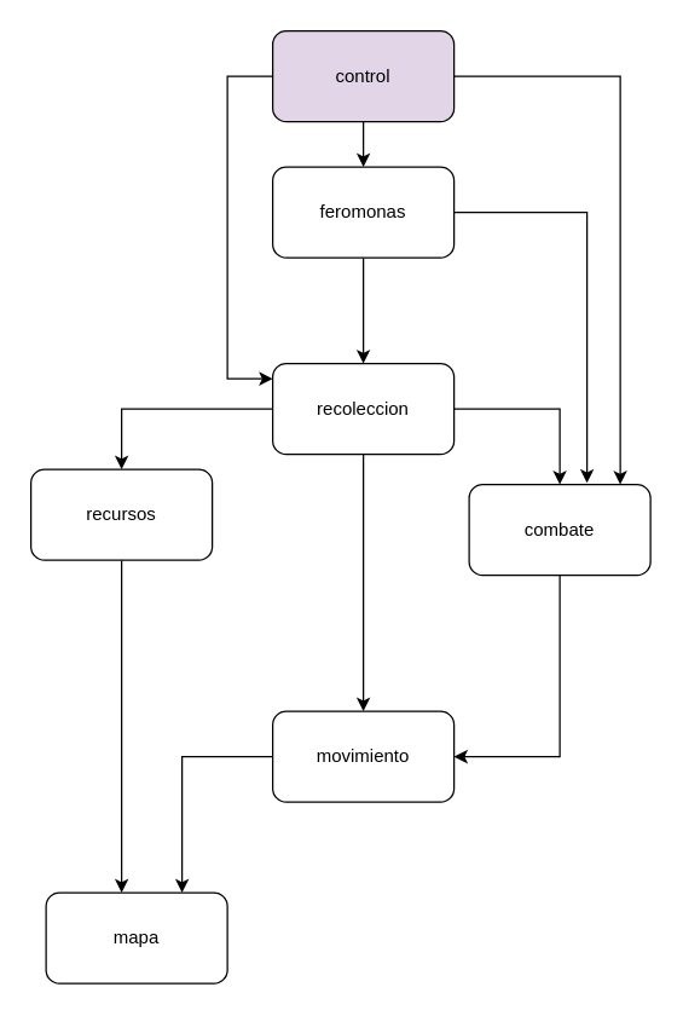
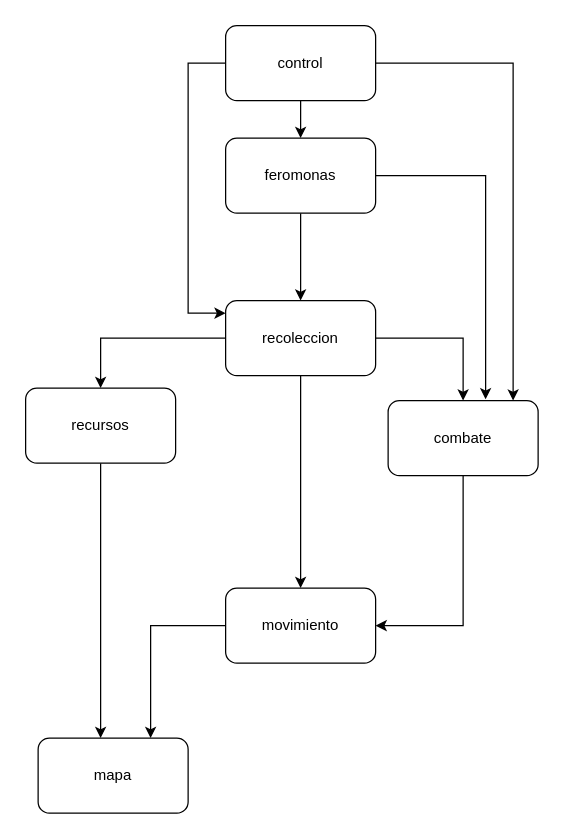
  <mxCell id="0" />
  <mxCell id="1" parent="0" />
  <mxCell id="2" value="" style="edgeStyle=orthogonalEdgeStyle;rounded=0;orthogonalLoop=1;jettySize=auto;html=1;" edge="1" parent="1" source="4" target="19"><mxGeometry relative="1" as="geometry" /></mxCell>
  <mxCell id="3" style="edgeStyle=orthogonalEdgeStyle;rounded=0;orthogonalLoop=1;jettySize=auto;html=1;" edge="1" parent="1" source="4" target="12"><mxGeometry relative="1" as="geometry"><Array as="points"><mxPoint x="150" y="50" /><mxPoint x="150" y="250" /></Array></mxGeometry></mxCell>
- <mxCell id="4" value="control" style="rounded=1;whiteSpace=wrap;html=1;fillColor=#e1d5e7;" vertex="1" parent="1"><mxGeometry x="180" y="20" width="120" height="60" as="geometry" /></mxCell>
+ <mxCell id="4" value="control" style="rounded=1;whiteSpace=wrap;html=1;" vertex="1" parent="1"><mxGeometry x="180" y="20" width="120" height="60" as="geometry" /></mxCell>
  <mxCell id="5" style="edgeStyle=orthogonalEdgeStyle;rounded=0;orthogonalLoop=1;jettySize=auto;html=1;" edge="1" parent="1" source="6" target="14"><mxGeometry relative="1" as="geometry"><Array as="points"><mxPoint x="120" y="500" /></Array></mxGeometry></mxCell>
  <mxCell id="6" value="movimiento" style="rounded=1;whiteSpace=wrap;html=1;" vertex="1" parent="1"><mxGeometry x="180" y="470" width="120" height="60" as="geometry" /></mxCell>
  <mxCell id="7" style="edgeStyle=orthogonalEdgeStyle;rounded=0;orthogonalLoop=1;jettySize=auto;html=1;entryX=1;entryY=0.5;entryDx=0;entryDy=0;" edge="1" parent="1" source="8" target="6"><mxGeometry relative="1" as="geometry"><Array as="points"><mxPoint x="370" y="500" /></Array></mxGeometry></mxCell>
  <mxCell id="8" value="combate" style="rounded=1;whiteSpace=wrap;html=1;" vertex="1" parent="1"><mxGeometry x="310" y="320" width="120" height="60" as="geometry" /></mxCell>
  <mxCell id="9" value="" style="edgeStyle=orthogonalEdgeStyle;rounded=0;orthogonalLoop=1;jettySize=auto;html=1;" edge="1" parent="1" source="12" target="6"><mxGeometry relative="1" as="geometry" /></mxCell>
  <mxCell id="10" value="" style="edgeStyle=orthogonalEdgeStyle;rounded=0;orthogonalLoop=1;jettySize=auto;html=1;" edge="1" parent="1" source="12" target="8"><mxGeometry relative="1" as="geometry" /></mxCell>
  <mxCell id="11" value="" style="edgeStyle=orthogonalEdgeStyle;rounded=0;orthogonalLoop=1;jettySize=auto;html=1;" edge="1" parent="1" source="12" target="16"><mxGeometry relative="1" as="geometry" /></mxCell>
  <mxCell id="12" value="recoleccion" style="rounded=1;whiteSpace=wrap;html=1;" vertex="1" parent="1"><mxGeometry x="180" y="240" width="120" height="60" as="geometry" /></mxCell>
  <mxCell id="13" style="edgeStyle=orthogonalEdgeStyle;rounded=0;orthogonalLoop=1;jettySize=auto;html=1;exitX=1;exitY=0.5;exitDx=0;exitDy=0;" edge="1" parent="1" source="4" target="8"><mxGeometry relative="1" as="geometry"><mxPoint x="300" y="170" as="sourcePoint" /><Array as="points"><mxPoint x="410" y="50" /></Array></mxGeometry></mxCell>
  <mxCell id="14" value="mapa" style="rounded=1;whiteSpace=wrap;html=1;" vertex="1" parent="1"><mxGeometry x="30" y="590" width="120" height="60" as="geometry" /></mxCell>
  <mxCell id="15" value="" style="edgeStyle=orthogonalEdgeStyle;rounded=0;orthogonalLoop=1;jettySize=auto;html=1;" edge="1" parent="1" source="16" target="14"><mxGeometry relative="1" as="geometry"><mxPoint x="80" y="490" as="sourcePoint" /><Array as="points"><mxPoint x="80" y="540" /><mxPoint x="80" y="540" /></Array></mxGeometry></mxCell>
  <mxCell id="16" value="recursos" style="rounded=1;whiteSpace=wrap;html=1;" vertex="1" parent="1"><mxGeometry x="20" y="310" width="120" height="60" as="geometry" /></mxCell>
  <mxCell id="17" value="" style="edgeStyle=orthogonalEdgeStyle;rounded=0;orthogonalLoop=1;jettySize=auto;html=1;" edge="1" parent="1" source="19" target="12"><mxGeometry relative="1" as="geometry" /></mxCell>
  <mxCell id="18" style="edgeStyle=orthogonalEdgeStyle;rounded=0;orthogonalLoop=1;jettySize=auto;html=1;entryX=0.65;entryY=-0.017;entryDx=0;entryDy=0;entryPerimeter=0;" edge="1" parent="1" source="19" target="8"><mxGeometry relative="1" as="geometry" /></mxCell>
  <mxCell id="19" value="feromonas" style="rounded=1;whiteSpace=wrap;html=1;" vertex="1" parent="1"><mxGeometry x="180" y="110" width="120" height="60" as="geometry" /></mxCell>
